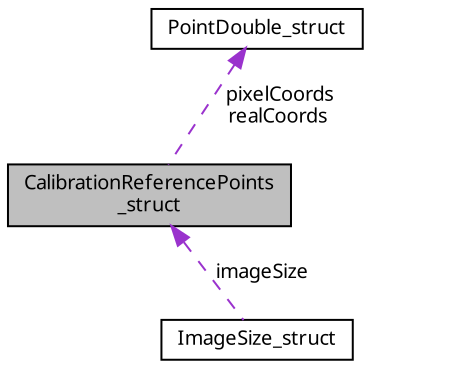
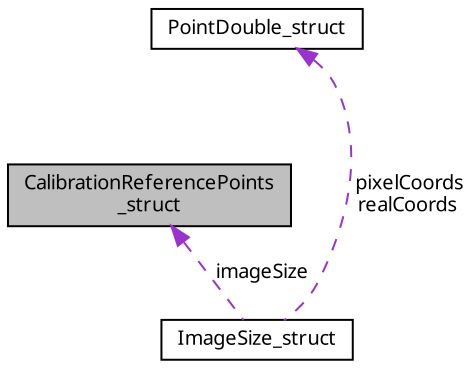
  digraph {
    fontname="Noto Sans"
    node [color=black fontname="Noto Sans" fontsize=10 shape=record]
    edge [color=darkorchid3 dir=back fontname="Noto Sans" fontsize=10 labelfontname=FreeSans labelfontsize=10 style=dashed]
    n1 [fillcolor=grey75 fontcolor=black height=0.2 label="CalibrationReferencePoints\l_struct" style=filled width=0.4]
    n2 [height=0.2 label=ImageSize_struct width=0.4]
    n3 [height=0.2 label=PointDouble_struct width=0.4]
    n1 -> n2 [label=" imageSize"]
-   n3 -> n1 [label=" pixelCoords\nrealCoords"]
+   n3 -> n2 [label=" pixelCoords\nrealCoords"]
  }
